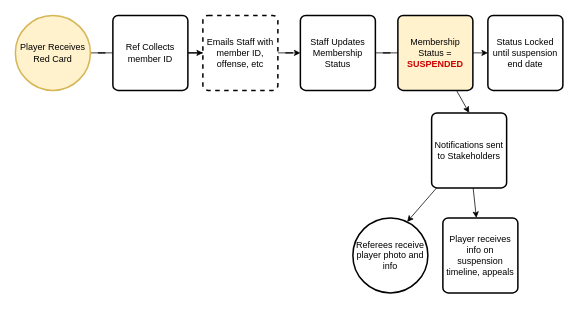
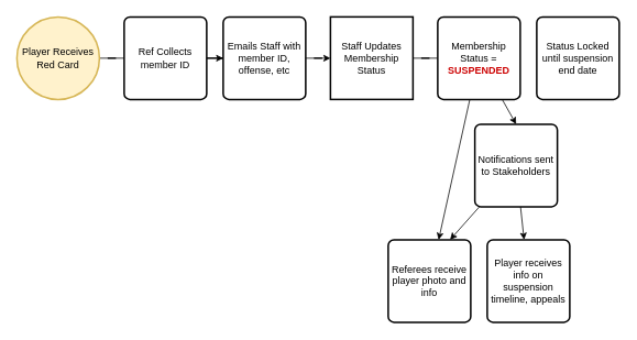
  <mxCell id="0" />
  <mxCell id="1" parent="0" />
  <mxCell id="2" style="edgeStyle=orthogonalEdgeStyle;rounded=0;orthogonalLoop=1;jettySize=auto;html=1;entryX=0;entryY=0.5;entryDx=0;entryDy=0;endArrow=none;" edge="1" parent="1" source="3" target="5"><mxGeometry relative="1" as="geometry" /></mxCell>
  <mxCell id="3" value="Player Receives Red Card" style="strokeWidth=2;html=1;shape=mxgraph.flowchart.start_2;whiteSpace=wrap;fillColor=#fff2cc;strokeColor=#d6b656;" vertex="1" parent="1"><mxGeometry x="20" y="20" width="100" height="100" as="geometry" /></mxCell>
  <mxCell id="4" style="edgeStyle=orthogonalEdgeStyle;rounded=0;orthogonalLoop=1;jettySize=auto;html=1;entryX=0;entryY=0.5;entryDx=0;entryDy=0;" edge="1" parent="1" source="5" target="7"><mxGeometry relative="1" as="geometry" /></mxCell>
  <mxCell id="5" value="Ref Collects member ID" style="rounded=1;whiteSpace=wrap;html=1;absoluteArcSize=1;arcSize=14;strokeWidth=2;" vertex="1" parent="1"><mxGeometry x="150" y="20" width="100" height="100" as="geometry" /></mxCell>
  <mxCell id="6" style="edgeStyle=orthogonalEdgeStyle;rounded=0;orthogonalLoop=1;jettySize=auto;html=1;entryX=0;entryY=0.5;entryDx=0;entryDy=0;fontColor=#CC0000;" edge="1" parent="1" source="7" target="9"><mxGeometry relative="1" as="geometry" /></mxCell>
- <mxCell id="7" value="Emails Staff with member ID, offense, etc" style="rounded=1;whiteSpace=wrap;html=1;absoluteArcSize=1;arcSize=14;strokeWidth=2;dashed=1;" vertex="1" parent="1"><mxGeometry x="270" y="20" width="100" height="100" as="geometry" /></mxCell>
+ <mxCell id="7" value="Emails Staff with member ID, offense, etc" style="rounded=1;whiteSpace=wrap;html=1;absoluteArcSize=1;arcSize=14;strokeWidth=2;" vertex="1" parent="1"><mxGeometry x="270" y="20" width="100" height="100" as="geometry" /></mxCell>
  <mxCell id="8" style="edgeStyle=orthogonalEdgeStyle;rounded=0;orthogonalLoop=1;jettySize=auto;html=1;entryX=0;entryY=0.5;entryDx=0;entryDy=0;fontColor=#CC0000;endArrow=none;" edge="1" parent="1" source="9" target="12"><mxGeometry relative="1" as="geometry" /></mxCell>
- <mxCell id="9" value="Staff Updates Membership Status" style="rounded=1;whiteSpace=wrap;html=1;absoluteArcSize=1;arcSize=14;strokeWidth=2;" vertex="1" parent="1"><mxGeometry x="400" y="20" width="100" height="100" as="geometry" /></mxCell>
+ <mxCell id="9" value="Staff Updates Membership Status" style="whiteSpace=wrap;html=1;absoluteArcSize=1;arcSize=14;strokeWidth=2;rounded=0;" vertex="1" parent="1"><mxGeometry x="400" y="20" width="100" height="100" as="geometry" /></mxCell>
  <mxCell id="10" style="edgeStyle=none;rounded=0;orthogonalLoop=1;jettySize=auto;html=1;entryX=0.5;entryY=0;entryDx=0;entryDy=0;fontColor=#CC0000;" edge="1" parent="1" source="12" target="15"><mxGeometry relative="1" as="geometry" /></mxCell>
- <mxCell id="11" style="edgeStyle=none;rounded=0;orthogonalLoop=1;jettySize=auto;html=1;entryX=0;entryY=0.5;entryDx=0;entryDy=0;fontColor=#CC0000;" edge="1" parent="1" source="12" target="16"><mxGeometry relative="1" as="geometry" /></mxCell>
- <mxCell id="12" value="Membership&lt;br&gt;Status = &lt;b&gt;&lt;font color=&quot;#cc0000&quot;&gt;SUSPENDED&lt;/font&gt;&lt;/b&gt;" style="rounded=1;whiteSpace=wrap;html=1;absoluteArcSize=1;arcSize=14;strokeWidth=2;fillColor=#fff2cc;" vertex="1" parent="1"><mxGeometry x="530" y="20" width="100" height="100" as="geometry" /></mxCell>
+ <mxCell id="11" style="edgeStyle=none;rounded=0;orthogonalLoop=1;jettySize=auto;html=1;fontColor=#CC0000;" edge="1" parent="1" source="12" target="17"><mxGeometry relative="1" as="geometry" /></mxCell>
+ <mxCell id="12" value="Membership&lt;br&gt;Status = &lt;b&gt;&lt;font color=&quot;#cc0000&quot;&gt;SUSPENDED&lt;/font&gt;&lt;/b&gt;" style="rounded=1;whiteSpace=wrap;html=1;absoluteArcSize=1;arcSize=14;strokeWidth=2;" vertex="1" parent="1"><mxGeometry x="530" y="20" width="100" height="100" as="geometry" /></mxCell>
  <mxCell id="13" style="rounded=0;orthogonalLoop=1;jettySize=auto;html=1;entryX=0.75;entryY=0;entryDx=0;entryDy=0;fontColor=#CC0000;" edge="1" parent="1" source="15" target="17"><mxGeometry relative="1" as="geometry" /></mxCell>
  <mxCell id="14" style="rounded=0;orthogonalLoop=1;jettySize=auto;html=1;fontColor=#CC0000;" edge="1" parent="1" source="15" target="18"><mxGeometry relative="1" as="geometry" /></mxCell>
  <mxCell id="15" value="Notifications sent to Stakeholders" style="rounded=1;whiteSpace=wrap;html=1;absoluteArcSize=1;arcSize=14;strokeWidth=2;" vertex="1" parent="1"><mxGeometry x="575" y="150" width="100" height="100" as="geometry" /></mxCell>
  <mxCell id="16" value="Status Locked until suspension end date" style="rounded=1;whiteSpace=wrap;html=1;absoluteArcSize=1;arcSize=14;strokeWidth=2;" vertex="1" parent="1"><mxGeometry x="650" y="20" width="100" height="100" as="geometry" /></mxCell>
- <mxCell id="17" value="Referees receive player photo and info" style="ellipse;whiteSpace=wrap;html=1;absoluteArcSize=1;arcSize=14;strokeWidth=2;" vertex="1" parent="1"><mxGeometry x="470" y="290" width="100" height="100" as="geometry" /></mxCell>
+ <mxCell id="17" value="Referees receive player photo and info" style="rounded=1;whiteSpace=wrap;html=1;absoluteArcSize=1;arcSize=14;strokeWidth=2;" vertex="1" parent="1"><mxGeometry x="470" y="290" width="100" height="100" as="geometry" /></mxCell>
  <mxCell id="18" value="Player receives info on suspension timeline, appeals" style="rounded=1;whiteSpace=wrap;html=1;absoluteArcSize=1;arcSize=14;strokeWidth=2;" vertex="1" parent="1"><mxGeometry x="590" y="290" width="100" height="100" as="geometry" /></mxCell>
